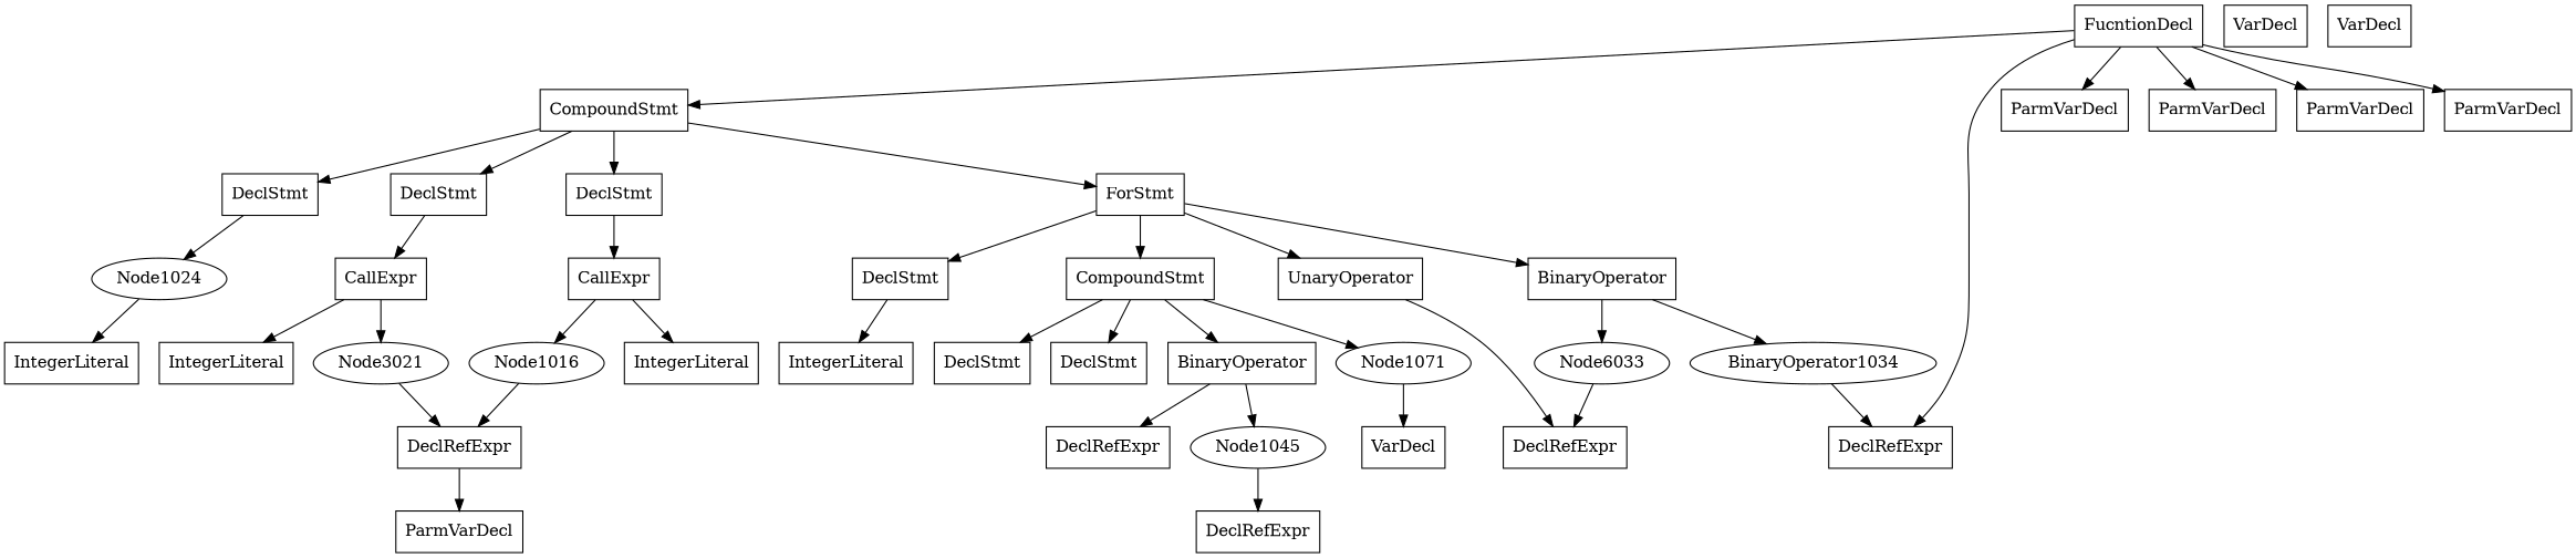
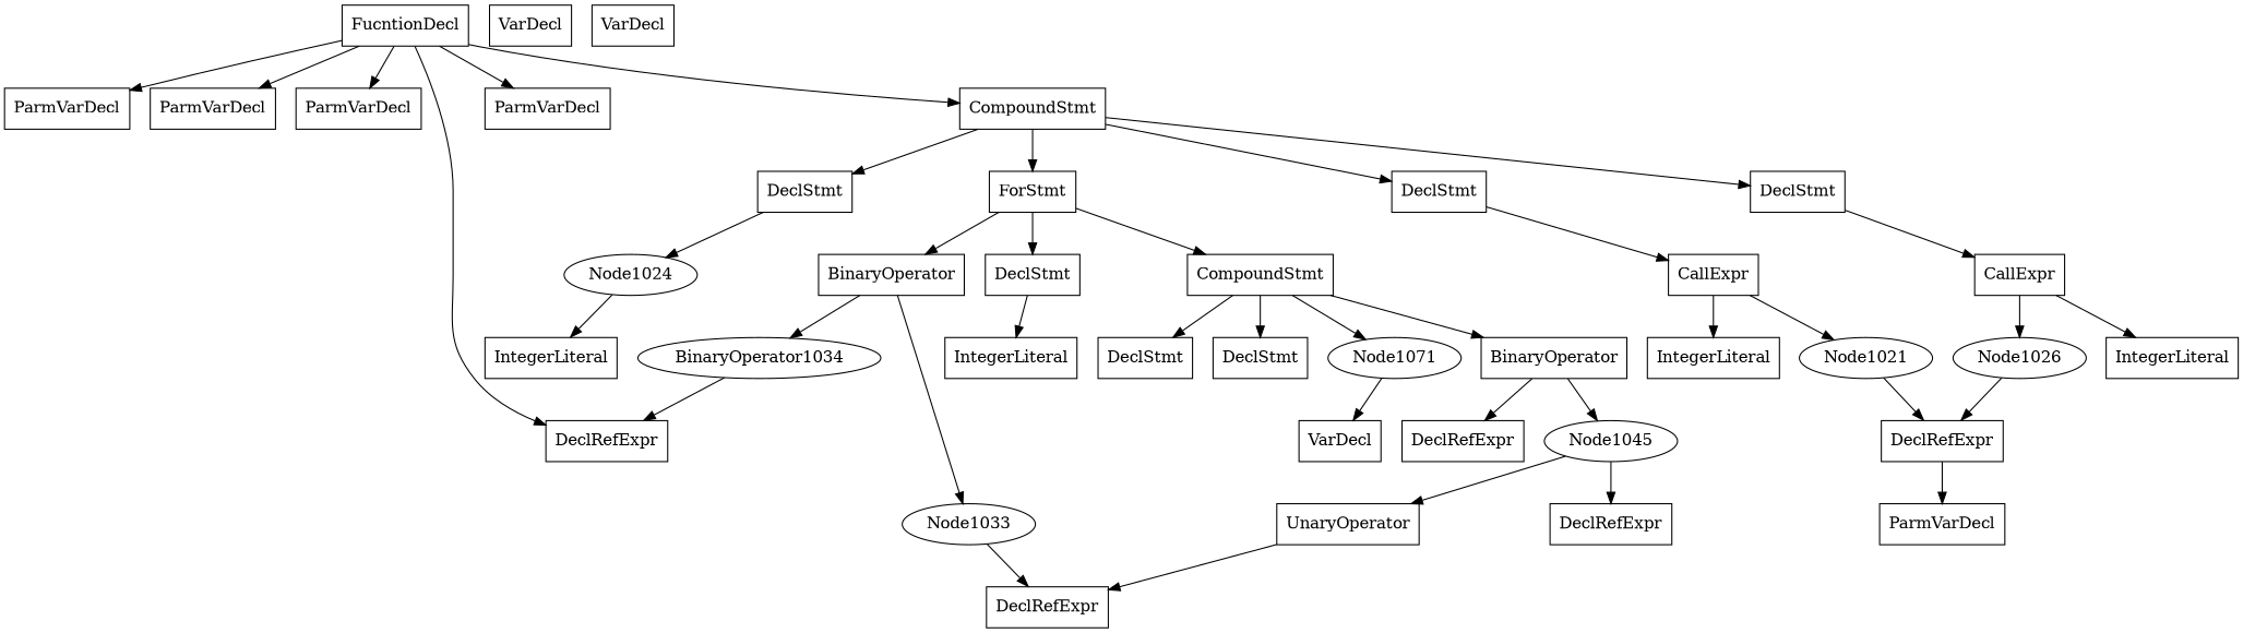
  digraph {
    node [shape=record]
    n1 [label=DeclRefExpr type=int]
    n2 [label=ParmVarDecl type=int]
    n3 [label=FucntionDecl type=void]
    n4 [label=ParmVarDecl type=long]
    n5 [label=ParmVarDecl type=long]
    n6 [label=ParmVarDecl type=long]
    n7 [label=DeclRefExpr type=int]
    n8 [label=ParmVarDecl type=int]
    n9 [label=CompoundStmt]
    n10 [label=DeclStmt]
    n11 [label=DeclStmt]
    n12 [label=DeclStmt]
    n13 [label=ForStmt]
    n14 [label=CallExpr]
    n15 [label=CallExpr]
    Node1024 [shape=""]
    n17 [label=DeclStmt]
    n18 [label=BinaryOperator value="<"]
    n19 [label=UnaryOperator value="++"]
    n20 [label=CompoundStmt]
-   Node1016 [shape=""]
+   Node1016 [label=Node1026 shape=""]
    n22 [label=IntegerLiteral value=0]
-   Node1021 [label=Node3021 shape=""]
+   Node1021 [shape=""]
    n24 [label=IntegerLiteral value=0]
    n25 [label=IntegerLiteral value=0]
    n26 [label=IntegerLiteral value=0]
-   Node1033 [label=Node6033 shape=""]
+   Node1033 [shape=""]
    n28 [label=BinaryOperator1034 shape=""]
    n29 [label=DeclRefExpr type=int value=VALUE]
    n30 [label=DeclStmt]
    n31 [label=DeclStmt]
    n32 [label=BinaryOperator value="+="]
    n33 [label=Node1071 shape=""]
    n34 [label=VarDecl type=int value=VALUE]
    n35 [label=VarDecl type=int value=VALUE]
    n36 [label=DeclRefExpr type=long value=VALUE]
    Node1045 [shape=""]
    n38 [label=VarDecl type=long value=VALUE]
    n39 [label=DeclRefExpr type=long value=VALUE]
    n1 -> n2
    n3 -> n4
    n3 -> n5
    n3 -> n6
    n3 -> n7
    n3 -> n8
    n3 -> n9
    n9 -> n10
    n9 -> n11
    n9 -> n12
    n9 -> n13
    n10 -> n14
    n11 -> n15
    n12 -> Node1024
    n13 -> n17
    n13 -> n18
-   n13 -> n19
+   Node1045 -> n19
    n13 -> n20
    n14 -> Node1016
    n14 -> n22
    n15 -> Node1021
    n15 -> n24
    Node1024 -> n25
    n17 -> n26
    n18 -> Node1033
    n18 -> n28
    n19 -> n29
    n20 -> n30
    n20 -> n31
    n20 -> n32
    n20 -> n33
    Node1016 -> n1
    Node1021 -> n1
    Node1033 -> n29
    n28 -> n7
    n32 -> n36
    n32 -> Node1045
    n33 -> n38
    Node1045 -> n39
  }
